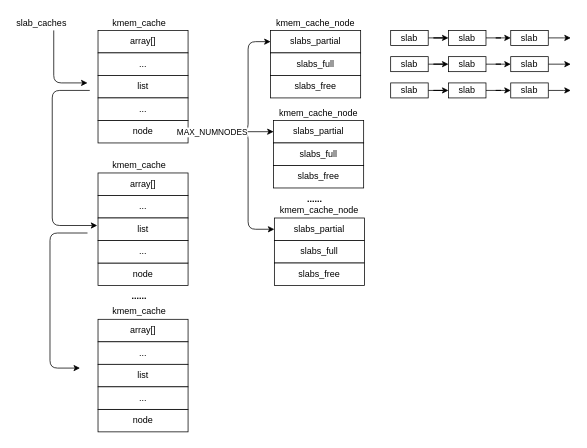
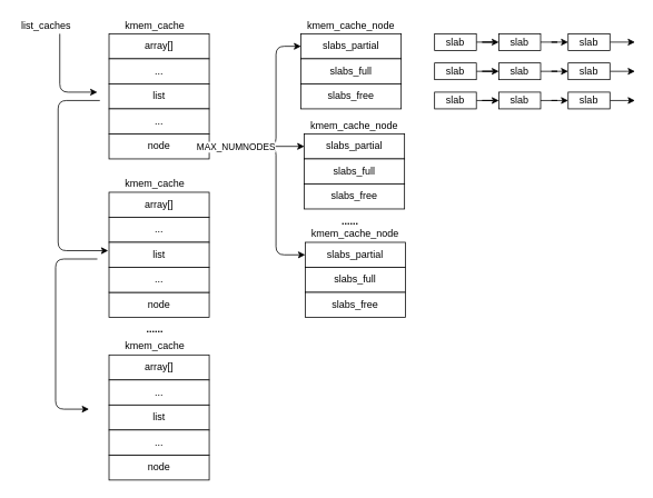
  <mxCell id="0" />
  <mxCell id="1" parent="0" />
  <mxCell id="2" value="array[]" style="rounded=0;whiteSpace=wrap;html=1;" vertex="1" parent="1"><mxGeometry x="130" y="40" width="120" height="30" as="geometry" /></mxCell>
- <mxCell id="3" value="slab_caches" style="text;html=1;strokeColor=none;fillColor=none;align=center;verticalAlign=middle;whiteSpace=wrap;rounded=0;" vertex="1" parent="1"><mxGeometry x="20" y="20" width="70" height="20" as="geometry" /></mxCell>
+ <mxCell id="3" value="list_caches" style="text;html=1;strokeColor=none;fillColor=none;align=center;verticalAlign=middle;whiteSpace=wrap;rounded=0;" vertex="1" parent="1"><mxGeometry x="20" y="20" width="70" height="20" as="geometry" /></mxCell>
  <mxCell id="4" value="..." style="rounded=0;whiteSpace=wrap;html=1;" vertex="1" parent="1"><mxGeometry x="130" y="70" width="120" height="30" as="geometry" /></mxCell>
  <mxCell id="5" value="list" style="rounded=0;whiteSpace=wrap;html=1;" vertex="1" parent="1"><mxGeometry x="130" y="100" width="120" height="30" as="geometry" /></mxCell>
  <mxCell id="6" value="node" style="rounded=0;whiteSpace=wrap;html=1;" vertex="1" parent="1"><mxGeometry x="130" y="160" width="120" height="30" as="geometry" /></mxCell>
  <mxCell id="7" value="..." style="rounded=0;whiteSpace=wrap;html=1;" vertex="1" parent="1"><mxGeometry x="130" y="130" width="120" height="30" as="geometry" /></mxCell>
  <mxCell id="8" value="kmem_cache" style="text;html=1;strokeColor=none;fillColor=none;align=center;verticalAlign=middle;whiteSpace=wrap;rounded=0;" vertex="1" parent="1"><mxGeometry x="150" y="20" width="70" height="20" as="geometry" /></mxCell>
  <mxCell id="9" value="array[]" style="rounded=0;whiteSpace=wrap;html=1;" vertex="1" parent="1"><mxGeometry x="130" y="230" width="120" height="30" as="geometry" /></mxCell>
  <mxCell id="10" value="..." style="rounded=0;whiteSpace=wrap;html=1;" vertex="1" parent="1"><mxGeometry x="130" y="260" width="120" height="30" as="geometry" /></mxCell>
  <mxCell id="11" value="list" style="rounded=0;whiteSpace=wrap;html=1;" vertex="1" parent="1"><mxGeometry x="130" y="290" width="120" height="30" as="geometry" /></mxCell>
  <mxCell id="12" value="node" style="rounded=0;whiteSpace=wrap;html=1;" vertex="1" parent="1"><mxGeometry x="130" y="350" width="120" height="30" as="geometry" /></mxCell>
  <mxCell id="13" value="..." style="rounded=0;whiteSpace=wrap;html=1;" vertex="1" parent="1"><mxGeometry x="130" y="320" width="120" height="30" as="geometry" /></mxCell>
  <mxCell id="14" value="kmem_cache" style="text;html=1;strokeColor=none;fillColor=none;align=center;verticalAlign=middle;whiteSpace=wrap;rounded=0;" vertex="1" parent="1"><mxGeometry x="150" y="210" width="70" height="20" as="geometry" /></mxCell>
  <mxCell id="15" value="&lt;b&gt;......&lt;/b&gt;" style="text;html=1;strokeColor=none;fillColor=none;align=center;verticalAlign=middle;whiteSpace=wrap;rounded=0;" vertex="1" parent="1"><mxGeometry x="150" y="390" width="70" height="10" as="geometry" /></mxCell>
  <mxCell id="16" value="array[]" style="rounded=0;whiteSpace=wrap;html=1;" vertex="1" parent="1"><mxGeometry x="130" y="425" width="120" height="30" as="geometry" /></mxCell>
  <mxCell id="17" value="..." style="rounded=0;whiteSpace=wrap;html=1;" vertex="1" parent="1"><mxGeometry x="130" y="455" width="120" height="30" as="geometry" /></mxCell>
  <mxCell id="18" value="list" style="rounded=0;whiteSpace=wrap;html=1;" vertex="1" parent="1"><mxGeometry x="130" y="485" width="120" height="30" as="geometry" /></mxCell>
  <mxCell id="19" value="node" style="rounded=0;whiteSpace=wrap;html=1;" vertex="1" parent="1"><mxGeometry x="130" y="545" width="120" height="30" as="geometry" /></mxCell>
  <mxCell id="20" value="..." style="rounded=0;whiteSpace=wrap;html=1;" vertex="1" parent="1"><mxGeometry x="130" y="515" width="120" height="30" as="geometry" /></mxCell>
  <mxCell id="21" value="kmem_cache" style="text;html=1;strokeColor=none;fillColor=none;align=center;verticalAlign=middle;whiteSpace=wrap;rounded=0;" vertex="1" parent="1"><mxGeometry x="150" y="405" width="70" height="20" as="geometry" /></mxCell>
  <mxCell id="22" value="" style="edgeStyle=elbowEdgeStyle;elbow=vertical;endArrow=classic;html=1;exitX=0.5;exitY=1;exitDx=0;exitDy=0;" edge="1" parent="1"><mxGeometry width="50" height="50" relative="1" as="geometry"><mxPoint x="71" y="40" as="sourcePoint" /><mxPoint x="116" y="110" as="targetPoint" /><Array as="points"><mxPoint x="116" y="110" /></Array></mxGeometry></mxCell>
  <mxCell id="23" value="" style="edgeStyle=segmentEdgeStyle;endArrow=classic;html=1;" edge="1" parent="1"><mxGeometry width="50" height="50" relative="1" as="geometry"><mxPoint x="119" y="120" as="sourcePoint" /><mxPoint x="129" y="300" as="targetPoint" /><Array as="points"><mxPoint x="69" y="120" /><mxPoint x="69" y="300" /></Array></mxGeometry></mxCell>
  <mxCell id="24" value="slabs_partial" style="rounded=0;whiteSpace=wrap;html=1;" vertex="1" parent="1"><mxGeometry x="360" y="40" width="120" height="30" as="geometry" /></mxCell>
  <mxCell id="25" value="kmem_cache_node" style="text;html=1;strokeColor=none;fillColor=none;align=center;verticalAlign=middle;whiteSpace=wrap;rounded=0;" vertex="1" parent="1"><mxGeometry x="365" y="20" width="110" height="20" as="geometry" /></mxCell>
  <mxCell id="26" value="slabs_full" style="rounded=0;whiteSpace=wrap;html=1;" vertex="1" parent="1"><mxGeometry x="360" y="70" width="120" height="30" as="geometry" /></mxCell>
  <mxCell id="27" value="slabs_free" style="rounded=0;whiteSpace=wrap;html=1;" vertex="1" parent="1"><mxGeometry x="360" y="100" width="120" height="30" as="geometry" /></mxCell>
  <mxCell id="28" value="" style="edgeStyle=elbowEdgeStyle;elbow=horizontal;endArrow=classic;html=1;exitX=1;exitY=0.5;exitDx=0;exitDy=0;entryX=0;entryY=0.5;entryDx=0;entryDy=0;" edge="1" parent="1" source="6" target="24"><mxGeometry width="50" height="50" relative="1" as="geometry"><mxPoint x="400" y="230" as="sourcePoint" /><mxPoint x="450" y="180" as="targetPoint" /><Array as="points"><mxPoint x="330" y="120" /></Array></mxGeometry></mxCell>
  <mxCell id="29" value="slabs_partial" style="rounded=0;whiteSpace=wrap;html=1;" vertex="1" parent="1"><mxGeometry x="364" y="160" width="120" height="30" as="geometry" /></mxCell>
  <mxCell id="30" value="kmem_cache_node" style="text;html=1;strokeColor=none;fillColor=none;align=center;verticalAlign=middle;whiteSpace=wrap;rounded=0;" vertex="1" parent="1"><mxGeometry x="369" y="140" width="110" height="20" as="geometry" /></mxCell>
  <mxCell id="31" value="slabs_full" style="rounded=0;whiteSpace=wrap;html=1;" vertex="1" parent="1"><mxGeometry x="364" y="190" width="120" height="30" as="geometry" /></mxCell>
  <mxCell id="32" value="slabs_free" style="rounded=0;whiteSpace=wrap;html=1;" vertex="1" parent="1"><mxGeometry x="364" y="220" width="120" height="30" as="geometry" /></mxCell>
  <mxCell id="33" value="&lt;b&gt;......&lt;/b&gt;" style="text;html=1;strokeColor=none;fillColor=none;align=center;verticalAlign=middle;whiteSpace=wrap;rounded=0;" vertex="1" parent="1"><mxGeometry x="384" y="260" width="70" height="10" as="geometry" /></mxCell>
  <mxCell id="34" value="" style="edgeStyle=elbowEdgeStyle;elbow=horizontal;endArrow=classic;html=1;exitX=1;exitY=0.5;exitDx=0;exitDy=0;entryX=0;entryY=0.5;entryDx=0;entryDy=0;" edge="1" parent="1" source="6" target="29"><mxGeometry width="50" height="50" relative="1" as="geometry"><mxPoint x="330" y="370" as="sourcePoint" /><mxPoint x="380" y="320" as="targetPoint" /></mxGeometry></mxCell>
  <mxCell id="35" value="slabs_partial" style="rounded=0;whiteSpace=wrap;html=1;" vertex="1" parent="1"><mxGeometry x="365" y="290" width="120" height="30" as="geometry" /></mxCell>
  <mxCell id="36" value="kmem_cache_node" style="text;html=1;strokeColor=none;fillColor=none;align=center;verticalAlign=middle;whiteSpace=wrap;rounded=0;" vertex="1" parent="1"><mxGeometry x="370" y="270" width="110" height="20" as="geometry" /></mxCell>
  <mxCell id="37" value="slabs_full" style="rounded=0;whiteSpace=wrap;html=1;" vertex="1" parent="1"><mxGeometry x="365" y="320" width="120" height="30" as="geometry" /></mxCell>
  <mxCell id="38" value="slabs_free" style="rounded=0;whiteSpace=wrap;html=1;" vertex="1" parent="1"><mxGeometry x="365" y="350" width="120" height="30" as="geometry" /></mxCell>
  <mxCell id="39" value="" style="edgeStyle=elbowEdgeStyle;elbow=horizontal;endArrow=classic;html=1;exitX=1;exitY=0.5;exitDx=0;exitDy=0;entryX=0;entryY=0.5;entryDx=0;entryDy=0;" edge="1" parent="1" source="6" target="35"><mxGeometry width="50" height="50" relative="1" as="geometry"><mxPoint x="270" y="185" as="sourcePoint" /><mxPoint x="325" y="215" as="targetPoint" /><Array as="points"><mxPoint x="330" y="240" /></Array></mxGeometry></mxCell>
  <mxCell id="40" value="MAX_NUMNODES" style="edgeLabel;html=1;align=center;verticalAlign=middle;resizable=0;points=[];" vertex="1" connectable="0" parent="39"><mxGeometry x="-0.746" relative="1" as="geometry"><mxPoint as="offset" /></mxGeometry></mxCell>
  <mxCell id="41" value="" style="edgeStyle=segmentEdgeStyle;endArrow=classic;html=1;" edge="1" parent="1"><mxGeometry width="50" height="50" relative="1" as="geometry"><mxPoint x="116" y="310" as="sourcePoint" /><mxPoint x="106" y="490" as="targetPoint" /><Array as="points"><mxPoint x="66" y="310" /><mxPoint x="66" y="490" /></Array></mxGeometry></mxCell>
  <mxCell id="42" style="edgeStyle=orthogonalEdgeStyle;rounded=0;orthogonalLoop=1;jettySize=auto;html=1;entryX=0;entryY=0.5;entryDx=0;entryDy=0;" edge="1" parent="1" source="43" target="47"><mxGeometry relative="1" as="geometry" /></mxCell>
  <mxCell id="43" value="slab" style="rounded=0;whiteSpace=wrap;html=1;" vertex="1" parent="1"><mxGeometry x="520" y="40" width="50" height="20" as="geometry" /></mxCell>
  <mxCell id="44" style="edgeStyle=orthogonalEdgeStyle;rounded=0;orthogonalLoop=1;jettySize=auto;html=1;" edge="1" parent="1" source="45"><mxGeometry relative="1" as="geometry"><mxPoint x="760" y="50" as="targetPoint" /></mxGeometry></mxCell>
  <mxCell id="45" value="slab" style="rounded=0;whiteSpace=wrap;html=1;" vertex="1" parent="1"><mxGeometry x="680" y="40" width="50" height="20" as="geometry" /></mxCell>
  <mxCell id="46" style="edgeStyle=orthogonalEdgeStyle;rounded=0;orthogonalLoop=1;jettySize=auto;html=1;entryX=0;entryY=0.5;entryDx=0;entryDy=0;" edge="1" parent="1" source="47" target="45"><mxGeometry relative="1" as="geometry" /></mxCell>
  <mxCell id="47" value="slab" style="rounded=0;whiteSpace=wrap;html=1;" vertex="1" parent="1"><mxGeometry x="597" y="40" width="50" height="20" as="geometry" /></mxCell>
  <mxCell id="48" style="edgeStyle=orthogonalEdgeStyle;rounded=0;orthogonalLoop=1;jettySize=auto;html=1;entryX=0;entryY=0.5;entryDx=0;entryDy=0;" edge="1" parent="1" source="49" target="53"><mxGeometry relative="1" as="geometry" /></mxCell>
  <mxCell id="49" value="slab" style="rounded=0;whiteSpace=wrap;html=1;" vertex="1" parent="1"><mxGeometry x="520" y="75" width="50" height="20" as="geometry" /></mxCell>
  <mxCell id="50" style="edgeStyle=orthogonalEdgeStyle;rounded=0;orthogonalLoop=1;jettySize=auto;html=1;" edge="1" parent="1" source="51"><mxGeometry relative="1" as="geometry"><mxPoint x="760" y="85" as="targetPoint" /></mxGeometry></mxCell>
  <mxCell id="51" value="slab" style="rounded=0;whiteSpace=wrap;html=1;" vertex="1" parent="1"><mxGeometry x="680" y="75" width="50" height="20" as="geometry" /></mxCell>
  <mxCell id="52" style="edgeStyle=orthogonalEdgeStyle;rounded=0;orthogonalLoop=1;jettySize=auto;html=1;entryX=0;entryY=0.5;entryDx=0;entryDy=0;" edge="1" parent="1" source="53" target="51"><mxGeometry relative="1" as="geometry" /></mxCell>
  <mxCell id="53" value="slab" style="rounded=0;whiteSpace=wrap;html=1;" vertex="1" parent="1"><mxGeometry x="597" y="75" width="50" height="20" as="geometry" /></mxCell>
  <mxCell id="54" style="edgeStyle=orthogonalEdgeStyle;rounded=0;orthogonalLoop=1;jettySize=auto;html=1;entryX=0;entryY=0.5;entryDx=0;entryDy=0;" edge="1" parent="1" source="55" target="59"><mxGeometry relative="1" as="geometry" /></mxCell>
  <mxCell id="55" value="slab" style="rounded=0;whiteSpace=wrap;html=1;" vertex="1" parent="1"><mxGeometry x="520" y="110" width="50" height="20" as="geometry" /></mxCell>
  <mxCell id="56" style="edgeStyle=orthogonalEdgeStyle;rounded=0;orthogonalLoop=1;jettySize=auto;html=1;" edge="1" parent="1" source="57"><mxGeometry relative="1" as="geometry"><mxPoint x="760" y="120" as="targetPoint" /></mxGeometry></mxCell>
  <mxCell id="57" value="slab" style="rounded=0;whiteSpace=wrap;html=1;" vertex="1" parent="1"><mxGeometry x="680" y="110" width="50" height="20" as="geometry" /></mxCell>
  <mxCell id="58" style="edgeStyle=orthogonalEdgeStyle;rounded=0;orthogonalLoop=1;jettySize=auto;html=1;entryX=0;entryY=0.5;entryDx=0;entryDy=0;" edge="1" parent="1" source="59" target="57"><mxGeometry relative="1" as="geometry" /></mxCell>
  <mxCell id="59" value="slab" style="rounded=0;whiteSpace=wrap;html=1;" vertex="1" parent="1"><mxGeometry x="597" y="110" width="50" height="20" as="geometry" /></mxCell>
